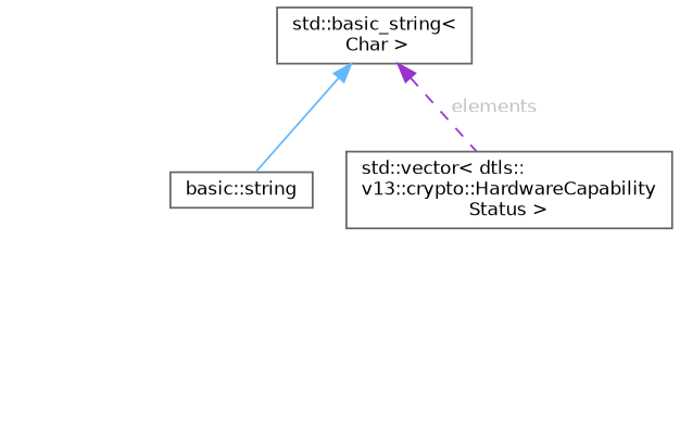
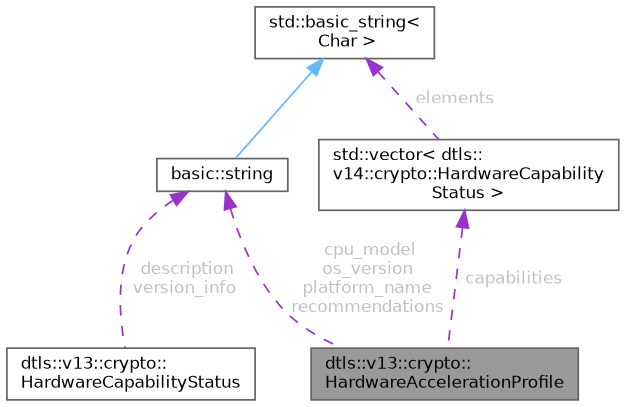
  digraph {
    node [color=gray40 fillcolor=white fontname=Helvetica fontsize=10 shape=box style=filled]
    edge [color=darkorchid3 dir=back fontcolor=grey fontname=Helvetica fontsize=10 labelfontname=Helvetica labelfontsize=10 style=dashed]
+   n1 [fillcolor=grey60 fontcolor=black height=0.2 label="dtls::v13::crypto::\lHardwareAccelerationProfile" width=0.4]
    n2 [height=0.2 label="basic::string" width=0.4]
+   n3 [height=0.2 label="dtls::v13::crypto::\lHardwareCapabilityStatus" width=0.4]
    n4 [height=0.2 label="std::basic_string\<\l Char \>" width=0.4]
-   n5 [height=0.2 label="std::vector\< dtls::\lv13::crypto::HardwareCapability\lStatus \>" width=0.4]
+   n5 [height=0.2 label="std::vector\< dtls::\lv14::crypto::HardwareCapability\lStatus \>" width=0.4]
+   n2 -> n1 [label=" cpu_model\nos_version\nplatform_name\nrecommendations"]
+   n2 -> n3 [label=" description\nversion_info"]
    n4 -> n2 [color=steelblue1 style=solid fontcolor=""]
    n4 -> n5 [label=" elements"]
+   n5 -> n1 [label=" capabilities"]
  }
